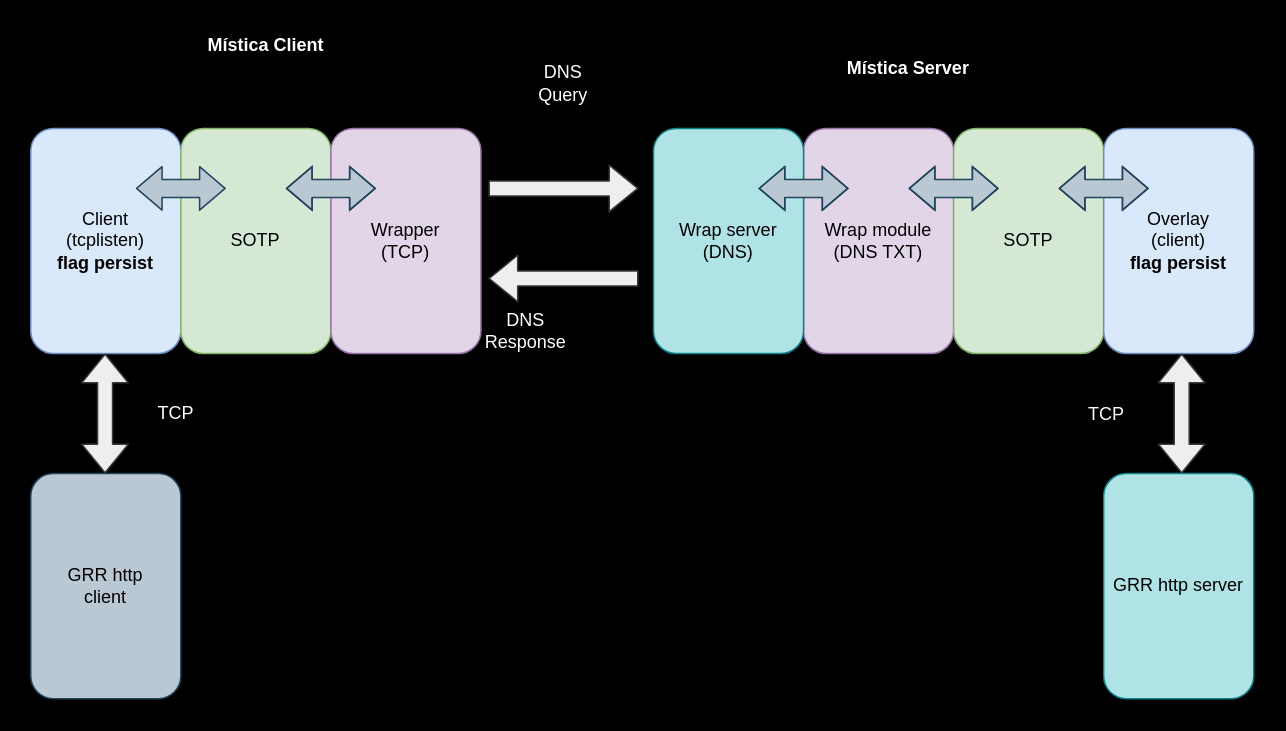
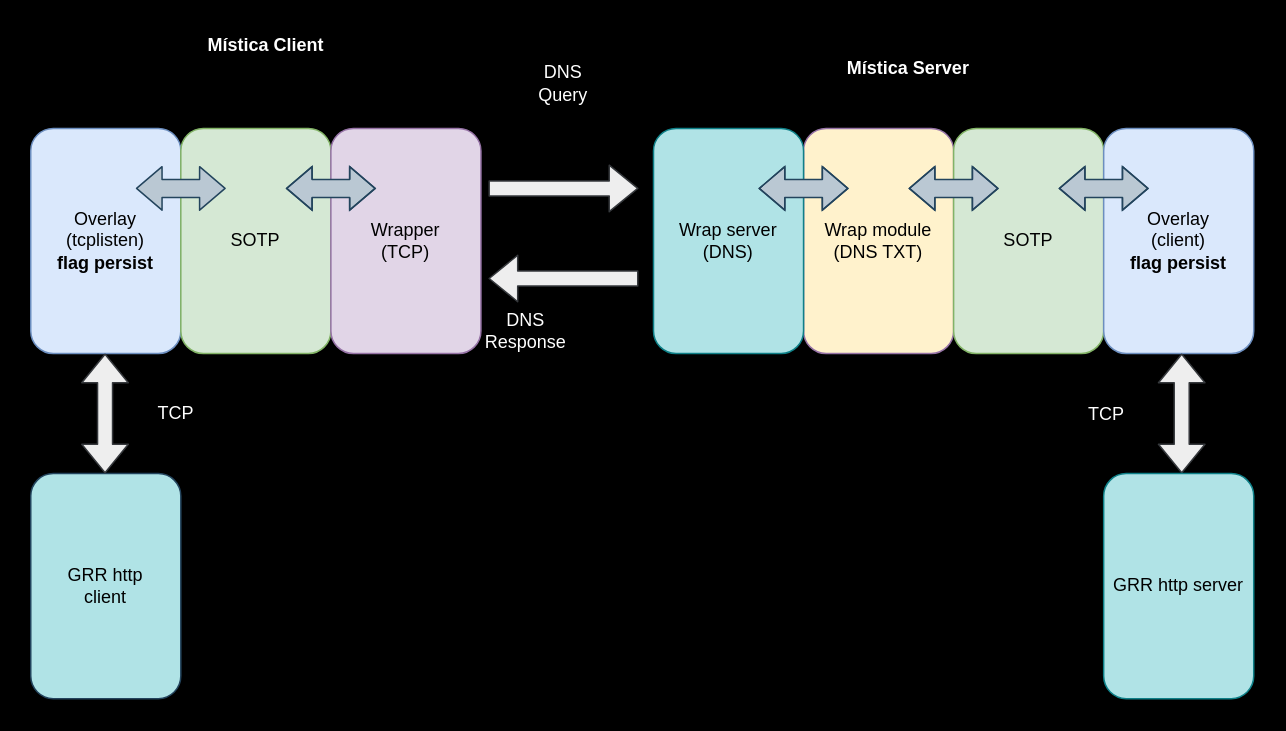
  <mxCell id="0" />
  <mxCell id="1" parent="0" />
- <mxCell id="2" value="Client&lt;br&gt;&lt;div&gt;(tcplisten)&lt;/div&gt;&lt;div&gt;&lt;b&gt;flag persist&lt;/b&gt;&lt;br&gt;&lt;/div&gt;" style="rounded=1;whiteSpace=wrap;html=1;fillColor=#dae8fc;strokeColor=#6c8ebf;" parent="1" vertex="1"><mxGeometry x="20" y="85" width="100" height="150" as="geometry" /></mxCell>
+ <mxCell id="2" value="Overlay&lt;br&gt;&lt;div&gt;(tcplisten)&lt;/div&gt;&lt;div&gt;&lt;b&gt;flag persist&lt;/b&gt;&lt;br&gt;&lt;/div&gt;" style="rounded=1;whiteSpace=wrap;html=1;fillColor=#dae8fc;strokeColor=#6c8ebf;" parent="1" vertex="1"><mxGeometry x="20" y="85" width="100" height="150" as="geometry" /></mxCell>
  <mxCell id="3" value="SOTP" style="rounded=1;whiteSpace=wrap;html=1;fillColor=#d5e8d4;strokeColor=#82b366;" parent="1" vertex="1"><mxGeometry x="120" y="85" width="100" height="150" as="geometry" /></mxCell>
  <mxCell id="4" value="Wrapper&lt;br&gt;(TCP)" style="rounded=1;whiteSpace=wrap;html=1;fillColor=#e1d5e7;strokeColor=#9673a6;" parent="1" vertex="1"><mxGeometry x="220" y="85" width="100" height="150" as="geometry" /></mxCell>
- <mxCell id="5" value="Wrap module&lt;br&gt;(DNS TXT)" style="rounded=1;whiteSpace=wrap;html=1;fillColor=#e1d5e7;strokeColor=#9673a6;" parent="1" vertex="1"><mxGeometry x="535" y="85" width="100" height="150" as="geometry" /></mxCell>
+ <mxCell id="5" value="Wrap module&lt;br&gt;(DNS TXT)" style="rounded=1;whiteSpace=wrap;html=1;fillColor=#fff2cc;strokeColor=#9673a6;" parent="1" vertex="1"><mxGeometry x="535" y="85" width="100" height="150" as="geometry" /></mxCell>
  <mxCell id="6" value="Wrap server&lt;br&gt;(DNS)" style="rounded=1;whiteSpace=wrap;html=1;fillColor=#b0e3e6;strokeColor=#0e8088;" parent="1" vertex="1"><mxGeometry x="435" y="85" width="100" height="150" as="geometry" /></mxCell>
  <mxCell id="7" value="SOTP" style="rounded=1;whiteSpace=wrap;html=1;fillColor=#d5e8d4;strokeColor=#82b366;" parent="1" vertex="1"><mxGeometry x="635" y="85" width="100" height="150" as="geometry" /></mxCell>
  <mxCell id="8" value="Overlay&lt;br&gt;&lt;div&gt;(client)&lt;b&gt;&lt;br&gt;&lt;/b&gt;&lt;/div&gt;&lt;div&gt;&lt;b&gt;flag persist&lt;/b&gt;&lt;/div&gt;" style="rounded=1;whiteSpace=wrap;html=1;fillColor=#dae8fc;strokeColor=#6c8ebf;" parent="1" vertex="1"><mxGeometry x="735" y="85" width="100" height="150" as="geometry" /></mxCell>
  <mxCell id="9" value="" style="shape=flexArrow;endArrow=classic;startArrow=classic;html=1;startWidth=16;startSize=5.33;endWidth=16;endSize=5.33;width=12;fillColor=#bac8d3;strokeColor=#23445d;" parent="1" edge="1"><mxGeometry width="50" height="50" relative="1" as="geometry"><mxPoint x="90" y="125" as="sourcePoint" /><mxPoint x="150" y="125" as="targetPoint" /></mxGeometry></mxCell>
  <mxCell id="10" value="" style="shape=flexArrow;endArrow=classic;startArrow=classic;html=1;startWidth=16;startSize=5.33;endWidth=16;endSize=5.33;width=12;fillColor=#bac8d3;strokeColor=#23445d;" parent="1" edge="1"><mxGeometry width="50" height="50" relative="1" as="geometry"><mxPoint x="190" y="125" as="sourcePoint" /><mxPoint x="250" y="125" as="targetPoint" /><Array as="points"><mxPoint x="260" y="125" /></Array></mxGeometry></mxCell>
  <mxCell id="11" value="" style="shape=flexArrow;endArrow=classic;startArrow=classic;html=1;startWidth=16;startSize=5.33;endWidth=16;endSize=5.33;width=12;fillColor=#bac8d3;strokeColor=#23445d;" parent="1" edge="1"><mxGeometry width="50" height="50" relative="1" as="geometry"><mxPoint x="505" y="125" as="sourcePoint" /><mxPoint x="565" y="125" as="targetPoint" /><Array as="points"><mxPoint x="575" y="125" /></Array></mxGeometry></mxCell>
  <mxCell id="12" value="" style="shape=flexArrow;endArrow=classic;startArrow=classic;html=1;startWidth=16;startSize=5.33;endWidth=16;endSize=5.33;width=12;fillColor=#bac8d3;strokeColor=#23445d;" parent="1" edge="1"><mxGeometry width="50" height="50" relative="1" as="geometry"><mxPoint x="605" y="125" as="sourcePoint" /><mxPoint x="665" y="125" as="targetPoint" /><Array as="points"><mxPoint x="675" y="125" /></Array></mxGeometry></mxCell>
  <mxCell id="13" value="" style="shape=flexArrow;endArrow=classic;startArrow=classic;html=1;startWidth=16;startSize=5.33;endWidth=16;endSize=5.33;width=12;fillColor=#bac8d3;strokeColor=#23445d;" parent="1" edge="1"><mxGeometry width="50" height="50" relative="1" as="geometry"><mxPoint x="705" y="125" as="sourcePoint" /><mxPoint x="765" y="125" as="targetPoint" /><Array as="points"><mxPoint x="775" y="125" /></Array></mxGeometry></mxCell>
  <mxCell id="14" value="" style="shape=flexArrow;endArrow=classic;html=1;fillColor=#eeeeee;strokeColor=#36393d;" parent="1" edge="1"><mxGeometry width="50" height="50" relative="1" as="geometry"><mxPoint x="325" y="125" as="sourcePoint" /><mxPoint x="425" y="125" as="targetPoint" /></mxGeometry></mxCell>
  <mxCell id="15" value="" style="shape=flexArrow;endArrow=classic;html=1;fillColor=#eeeeee;strokeColor=#36393d;startArrow=block;" parent="1" edge="1"><mxGeometry width="50" height="50" relative="1" as="geometry"><mxPoint x="787" y="235" as="sourcePoint" /><mxPoint x="787" y="315" as="targetPoint" /></mxGeometry></mxCell>
  <mxCell id="16" value="&lt;div&gt;DNS&lt;br&gt;&lt;/div&gt;&lt;div&gt;Query&lt;br&gt;&lt;/div&gt;" style="text;html=1;strokeColor=none;fillColor=none;align=center;verticalAlign=middle;whiteSpace=wrap;rounded=0;fontColor=#FFFFFF;" parent="1" vertex="1"><mxGeometry x="355" y="45" width="40" height="20" as="geometry" /></mxCell>
  <mxCell id="17" value="&lt;b&gt;Mística Client&lt;/b&gt;" style="text;html=1;strokeColor=none;fillColor=none;align=center;verticalAlign=middle;whiteSpace=wrap;rounded=0;fontColor=#FFFFFF;" parent="1" vertex="1"><mxGeometry x="87" y="20" width="180" height="20" as="geometry" /></mxCell>
  <mxCell id="18" value="&lt;b&gt;Mística Server&lt;/b&gt;" style="text;html=1;strokeColor=none;fillColor=none;align=center;verticalAlign=middle;whiteSpace=wrap;rounded=0;fontColor=#FFFFFF;" parent="1" vertex="1"><mxGeometry x="515" y="35" width="180" height="20" as="geometry" /></mxCell>
- <mxCell id="19" value="&lt;div&gt;GRR http&lt;/div&gt;&lt;div&gt;client&lt;/div&gt;" style="rounded=1;whiteSpace=wrap;html=1;fillColor=#bac8d3;strokeColor=#23445d;" parent="1" vertex="1"><mxGeometry x="20" y="315" width="100" height="150" as="geometry" /></mxCell>
+ <mxCell id="19" value="&lt;div&gt;GRR http&lt;/div&gt;&lt;div&gt;client&lt;/div&gt;" style="rounded=1;whiteSpace=wrap;html=1;fillColor=#b0e3e6;strokeColor=#23445d;" parent="1" vertex="1"><mxGeometry x="20" y="315" width="100" height="150" as="geometry" /></mxCell>
  <mxCell id="20" value="TCP" style="text;html=1;strokeColor=none;fillColor=none;align=center;verticalAlign=middle;whiteSpace=wrap;rounded=0;fontColor=#FFFFFF;" parent="1" vertex="1"><mxGeometry x="97" y="265" width="40" height="20" as="geometry" /></mxCell>
  <mxCell id="21" value="TCP" style="text;html=1;strokeColor=none;fillColor=none;align=center;verticalAlign=middle;whiteSpace=wrap;rounded=0;fontColor=#FFFFFF;" parent="1" vertex="1"><mxGeometry x="717" y="266" width="40" height="20" as="geometry" /></mxCell>
  <mxCell id="22" value="GRR http server" style="rounded=1;whiteSpace=wrap;html=1;fillColor=#b0e3e6;strokeColor=#0e8088;" parent="1" vertex="1"><mxGeometry x="735" y="315" width="100" height="150" as="geometry" /></mxCell>
  <mxCell id="23" value="" style="shape=flexArrow;endArrow=classic;html=1;fillColor=#eeeeee;strokeColor=#36393d;" parent="1" edge="1"><mxGeometry width="50" height="50" relative="1" as="geometry"><mxPoint x="425" y="185" as="sourcePoint" /><mxPoint x="325" y="185" as="targetPoint" /></mxGeometry></mxCell>
  <mxCell id="24" value="" style="shape=flexArrow;endArrow=classic;html=1;fillColor=#eeeeee;strokeColor=#36393d;startArrow=block;" parent="1" edge="1"><mxGeometry width="50" height="50" relative="1" as="geometry"><mxPoint x="69.5" y="235" as="sourcePoint" /><mxPoint x="69.5" y="315" as="targetPoint" /></mxGeometry></mxCell>
  <mxCell id="25" value="&lt;div&gt;DNS&lt;br&gt;&lt;/div&gt;&lt;div&gt;Response&lt;/div&gt;" style="text;html=1;strokeColor=none;fillColor=none;align=center;verticalAlign=middle;whiteSpace=wrap;rounded=0;fontColor=#FFFFFF;" parent="1" vertex="1"><mxGeometry x="330" y="210" width="40" height="20" as="geometry" /></mxCell>
